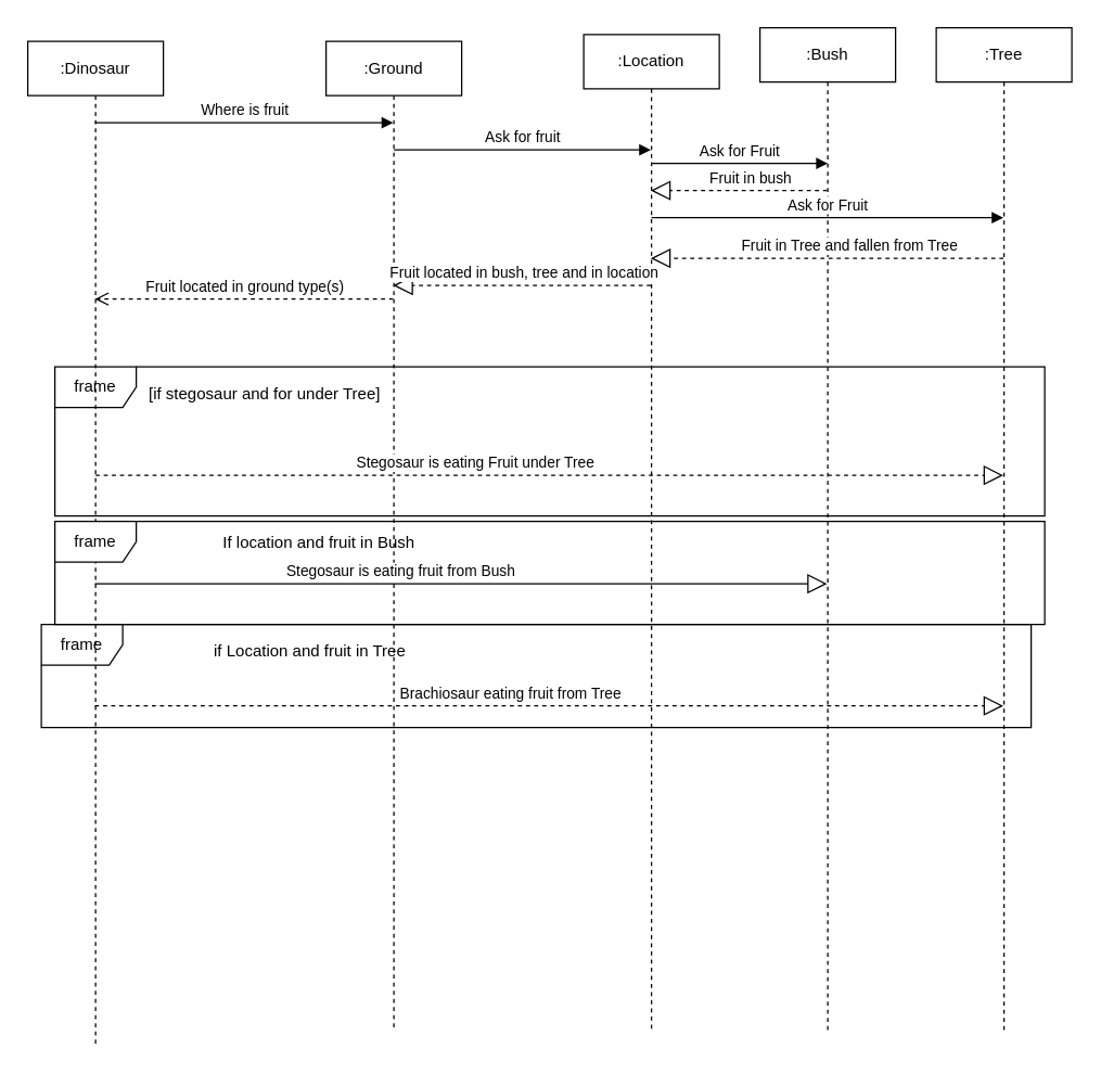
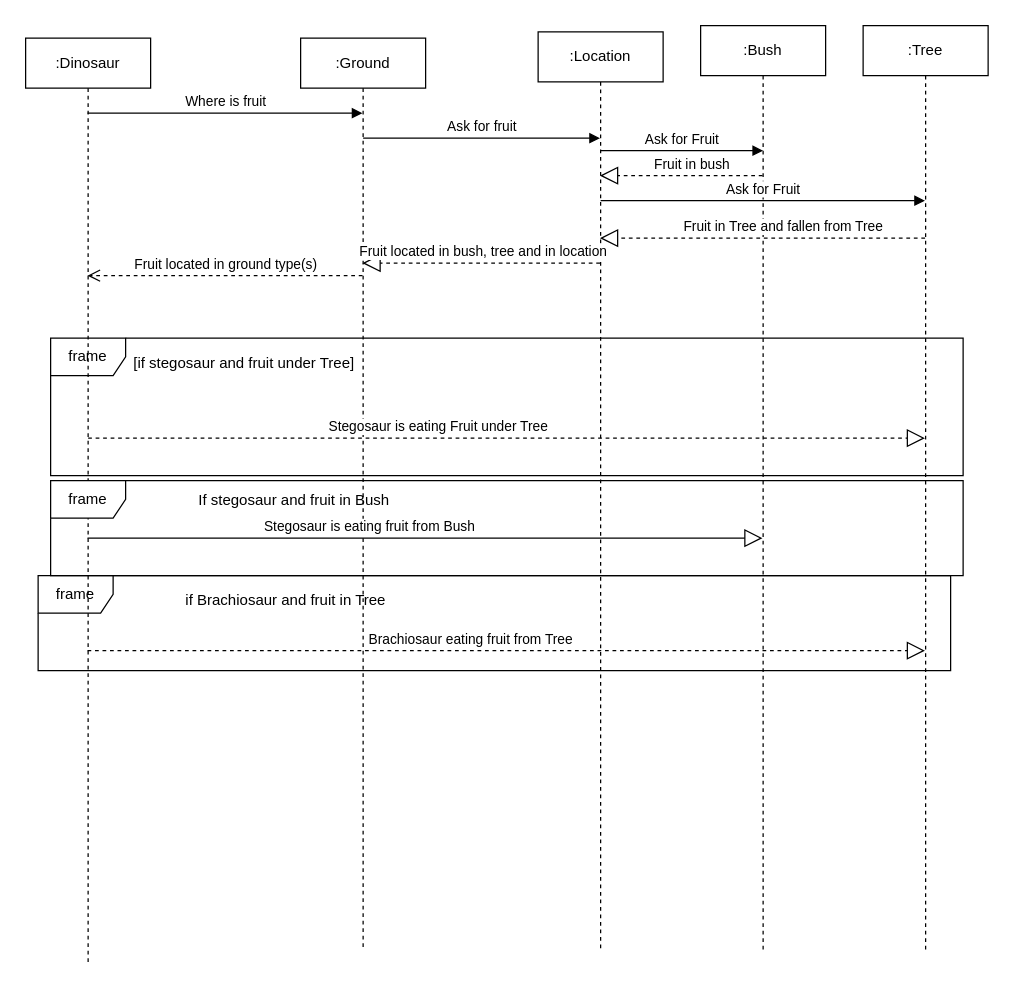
  <mxCell id="0" />
  <mxCell id="1" parent="0" />
  <mxCell id="2" value="frame" style="shape=umlFrame;whiteSpace=wrap;html=1;" vertex="1" parent="1"><mxGeometry x="30" y="460" width="730" height="76" as="geometry" /></mxCell>
  <mxCell id="3" value="frame" style="shape=umlFrame;whiteSpace=wrap;html=1;" vertex="1" parent="1"><mxGeometry x="40" y="270" width="730" height="110" as="geometry" /></mxCell>
  <mxCell id="4" value=":Ground" style="shape=umlLifeline;perimeter=lifelinePerimeter;whiteSpace=wrap;html=1;container=1;collapsible=0;recursiveResize=0;outlineConnect=0;" vertex="1" parent="1"><mxGeometry x="240" y="30" width="100" height="730" as="geometry" /></mxCell>
  <mxCell id="5" value="Ask for fruit" style="html=1;verticalAlign=bottom;endArrow=block;" edge="1" parent="4" target="10"><mxGeometry width="80" relative="1" as="geometry"><mxPoint x="50" y="80" as="sourcePoint" /><mxPoint x="210" y="80" as="targetPoint" /></mxGeometry></mxCell>
  <mxCell id="6" value=":Dinosaur" style="shape=umlLifeline;perimeter=lifelinePerimeter;whiteSpace=wrap;html=1;container=1;collapsible=0;recursiveResize=0;outlineConnect=0;" vertex="1" parent="1"><mxGeometry x="20" y="30" width="100" height="740" as="geometry" /></mxCell>
  <mxCell id="7" value="Where is fruit" style="html=1;verticalAlign=bottom;endArrow=block;" edge="1" parent="1" source="6" target="4"><mxGeometry width="80" relative="1" as="geometry"><mxPoint x="70" y="150" as="sourcePoint" /><mxPoint x="180" y="150" as="targetPoint" /><Array as="points"><mxPoint x="180" y="90" /><mxPoint x="260" y="90" /></Array></mxGeometry></mxCell>
  <mxCell id="8" value="Fruit located in ground type(s)" style="html=1;verticalAlign=bottom;endArrow=open;dashed=1;endSize=8;" edge="1" parent="1" source="4" target="6"><mxGeometry relative="1" as="geometry"><mxPoint x="190" y="180" as="sourcePoint" /><mxPoint x="70" y="180" as="targetPoint" /><Array as="points"><mxPoint x="180" y="220" /></Array></mxGeometry></mxCell>
- <mxCell id="9" value="[if stegosaur and for under Tree]" style="text;html=1;strokeColor=none;fillColor=none;align=center;verticalAlign=middle;whiteSpace=wrap;rounded=0;" vertex="1" parent="1"><mxGeometry x="100" y="280" width="190" height="20" as="geometry" /></mxCell>
+ <mxCell id="9" value="[if stegosaur and fruit under Tree]" style="text;html=1;strokeColor=none;fillColor=none;align=center;verticalAlign=middle;whiteSpace=wrap;rounded=0;" vertex="1" parent="1"><mxGeometry x="100" y="280" width="190" height="20" as="geometry" /></mxCell>
  <mxCell id="10" value=":Location" style="shape=umlLifeline;perimeter=lifelinePerimeter;whiteSpace=wrap;html=1;container=1;collapsible=0;recursiveResize=0;outlineConnect=0;" vertex="1" parent="1"><mxGeometry x="430" y="25" width="100" height="735" as="geometry" /></mxCell>
  <mxCell id="11" value="Ask for Fruit" style="html=1;verticalAlign=bottom;endArrow=block;" edge="1" parent="1"><mxGeometry width="80" relative="1" as="geometry"><mxPoint x="480" y="120" as="sourcePoint" /><mxPoint x="610" y="120" as="targetPoint" /><Array as="points"><mxPoint x="530" y="120" /></Array></mxGeometry></mxCell>
  <mxCell id="12" value=":Bush" style="shape=umlLifeline;perimeter=lifelinePerimeter;whiteSpace=wrap;html=1;container=1;collapsible=0;recursiveResize=0;outlineConnect=0;" vertex="1" parent="1"><mxGeometry x="560" y="20" width="100" height="740" as="geometry" /></mxCell>
  <mxCell id="13" value=":Tree" style="shape=umlLifeline;perimeter=lifelinePerimeter;whiteSpace=wrap;html=1;container=1;collapsible=0;recursiveResize=0;outlineConnect=0;" vertex="1" parent="1"><mxGeometry x="690" y="20" width="100" height="740" as="geometry" /></mxCell>
  <mxCell id="14" value="" style="endArrow=block;dashed=1;endFill=0;endSize=12;html=1;" edge="1" parent="1" source="12" target="10"><mxGeometry width="160" relative="1" as="geometry"><mxPoint x="600" y="430" as="sourcePoint" /><mxPoint x="310" y="450" as="targetPoint" /><Array as="points"><mxPoint x="520" y="140" /></Array></mxGeometry></mxCell>
  <mxCell id="15" value="Fruit in bush" style="edgeLabel;html=1;align=center;verticalAlign=middle;resizable=0;points=[];" vertex="1" connectable="0" parent="14"><mxGeometry x="-0.122" y="-2" relative="1" as="geometry"><mxPoint y="-8" as="offset" /></mxGeometry></mxCell>
  <mxCell id="16" value="Ask for Fruit" style="html=1;verticalAlign=bottom;endArrow=block;" edge="1" parent="1" target="13"><mxGeometry width="80" relative="1" as="geometry"><mxPoint x="480" y="160" as="sourcePoint" /><mxPoint x="610" y="160" as="targetPoint" /><Array as="points"><mxPoint x="530" y="160" /></Array></mxGeometry></mxCell>
  <mxCell id="17" value="" style="endArrow=block;dashed=1;endFill=0;endSize=12;html=1;" edge="1" parent="1" target="10"><mxGeometry width="160" relative="1" as="geometry"><mxPoint x="739.57" y="190" as="sourcePoint" /><mxPoint x="579.999" y="190" as="targetPoint" /><Array as="points"><mxPoint x="650.07" y="190" /></Array></mxGeometry></mxCell>
  <mxCell id="18" value="Fruit in Tree and fallen from Tree" style="edgeLabel;html=1;align=center;verticalAlign=middle;resizable=0;points=[];" vertex="1" connectable="0" parent="17"><mxGeometry x="-0.122" y="-2" relative="1" as="geometry"><mxPoint y="-8" as="offset" /></mxGeometry></mxCell>
  <mxCell id="19" value="" style="endArrow=block;dashed=1;endFill=0;endSize=12;html=1;" edge="1" parent="1" source="10" target="4"><mxGeometry width="160" relative="1" as="geometry"><mxPoint x="310" y="210" as="sourcePoint" /><mxPoint x="470" y="210" as="targetPoint" /><Array as="points"><mxPoint x="380" y="210" /></Array></mxGeometry></mxCell>
  <mxCell id="20" value="Fruit located in bush, tree and in location" style="edgeLabel;html=1;align=center;verticalAlign=middle;resizable=0;points=[];" vertex="1" connectable="0" parent="19"><mxGeometry x="0.251" y="-2" relative="1" as="geometry"><mxPoint x="25" y="-8" as="offset" /></mxGeometry></mxCell>
  <mxCell id="21" value="" style="endArrow=block;dashed=1;endFill=0;endSize=12;html=1;" edge="1" parent="1" target="13"><mxGeometry width="160" relative="1" as="geometry"><mxPoint x="70" y="350" as="sourcePoint" /><mxPoint x="230" y="350" as="targetPoint" /></mxGeometry></mxCell>
  <mxCell id="22" value="Stegosaur is eating Fruit under Tree" style="edgeLabel;html=1;align=center;verticalAlign=middle;resizable=0;points=[];" vertex="1" connectable="0" parent="21"><mxGeometry x="-0.168" relative="1" as="geometry"><mxPoint y="-10" as="offset" /></mxGeometry></mxCell>
  <mxCell id="23" value="" style="endArrow=block;endFill=0;endSize=12;html=1;" edge="1" parent="1" source="6" target="12"><mxGeometry width="160" relative="1" as="geometry"><mxPoint x="70" y="510" as="sourcePoint" /><mxPoint x="739.5" y="510" as="targetPoint" /><Array as="points"><mxPoint x="240" y="430" /><mxPoint x="410" y="430" /></Array></mxGeometry></mxCell>
  <mxCell id="24" value="Stegosaur is eating fruit from Bush" style="edgeLabel;html=1;align=center;verticalAlign=middle;resizable=0;points=[];" vertex="1" connectable="0" parent="23"><mxGeometry x="-0.168" relative="1" as="geometry"><mxPoint y="-10" as="offset" /></mxGeometry></mxCell>
  <mxCell id="25" value="" style="endArrow=block;dashed=1;endFill=0;endSize=12;html=1;" edge="1" parent="1" source="6" target="13"><mxGeometry width="160" relative="1" as="geometry"><mxPoint x="70" y="670" as="sourcePoint" /><mxPoint x="230" y="670" as="targetPoint" /><Array as="points"><mxPoint x="420" y="520" /></Array></mxGeometry></mxCell>
  <mxCell id="26" value="Brachiosaur eating fruit from Tree" style="edgeLabel;html=1;align=center;verticalAlign=middle;resizable=0;points=[];" vertex="1" connectable="0" parent="25"><mxGeometry x="-0.094" relative="1" as="geometry"><mxPoint x="2" y="-10" as="offset" /></mxGeometry></mxCell>
  <mxCell id="27" value="frame" style="shape=umlFrame;whiteSpace=wrap;html=1;" vertex="1" parent="1"><mxGeometry x="40" y="384" width="730" height="76" as="geometry" /></mxCell>
- <mxCell id="28" value="If location and fruit in Bush" style="text;html=1;strokeColor=none;fillColor=none;align=center;verticalAlign=middle;whiteSpace=wrap;rounded=0;" vertex="1" parent="1"><mxGeometry x="130" y="390" width="210" height="20" as="geometry" /></mxCell>
- <mxCell id="29" value="if Location and fruit in Tree&amp;nbsp;" style="text;html=1;strokeColor=none;fillColor=none;align=center;verticalAlign=middle;whiteSpace=wrap;rounded=0;" vertex="1" parent="1"><mxGeometry x="120" y="470" width="220" height="20" as="geometry" /></mxCell>
+ <mxCell id="28" value="If stegosaur and fruit in Bush" style="text;html=1;strokeColor=none;fillColor=none;align=center;verticalAlign=middle;whiteSpace=wrap;rounded=0;" vertex="1" parent="1"><mxGeometry x="130" y="390" width="210" height="20" as="geometry" /></mxCell>
+ <mxCell id="29" value="if Brachiosaur and fruit in Tree&amp;nbsp;" style="text;html=1;strokeColor=none;fillColor=none;align=center;verticalAlign=middle;whiteSpace=wrap;rounded=0;" vertex="1" parent="1"><mxGeometry x="120" y="470" width="220" height="20" as="geometry" /></mxCell>
